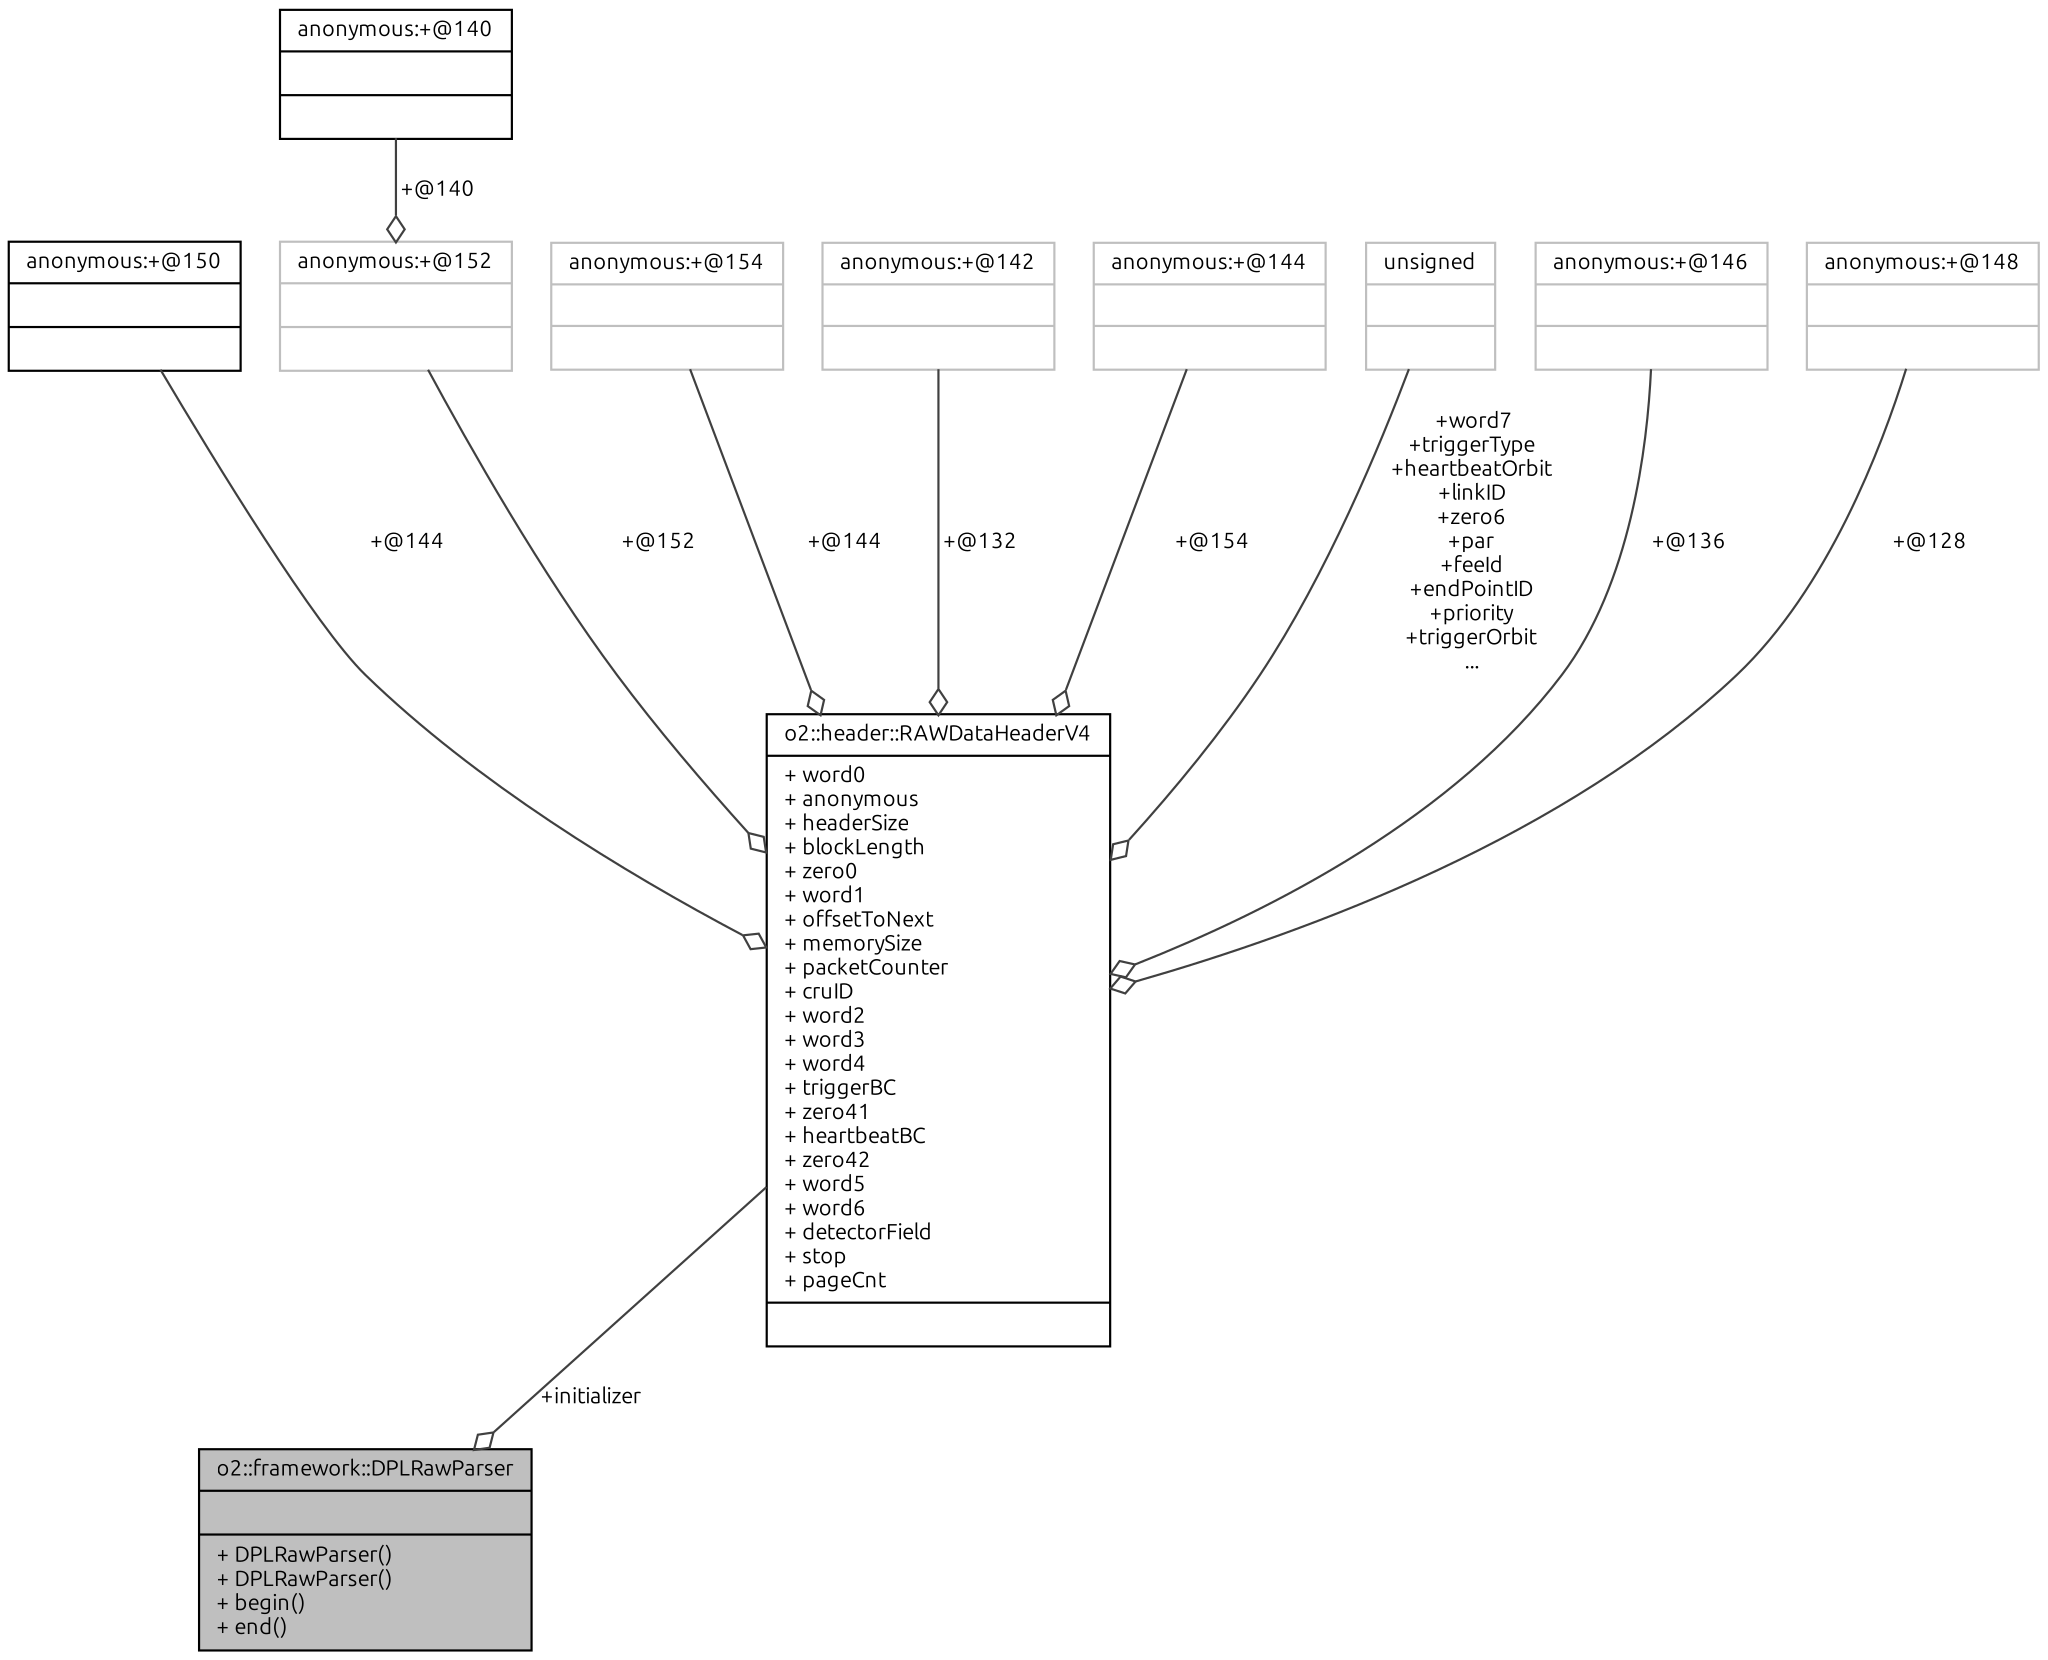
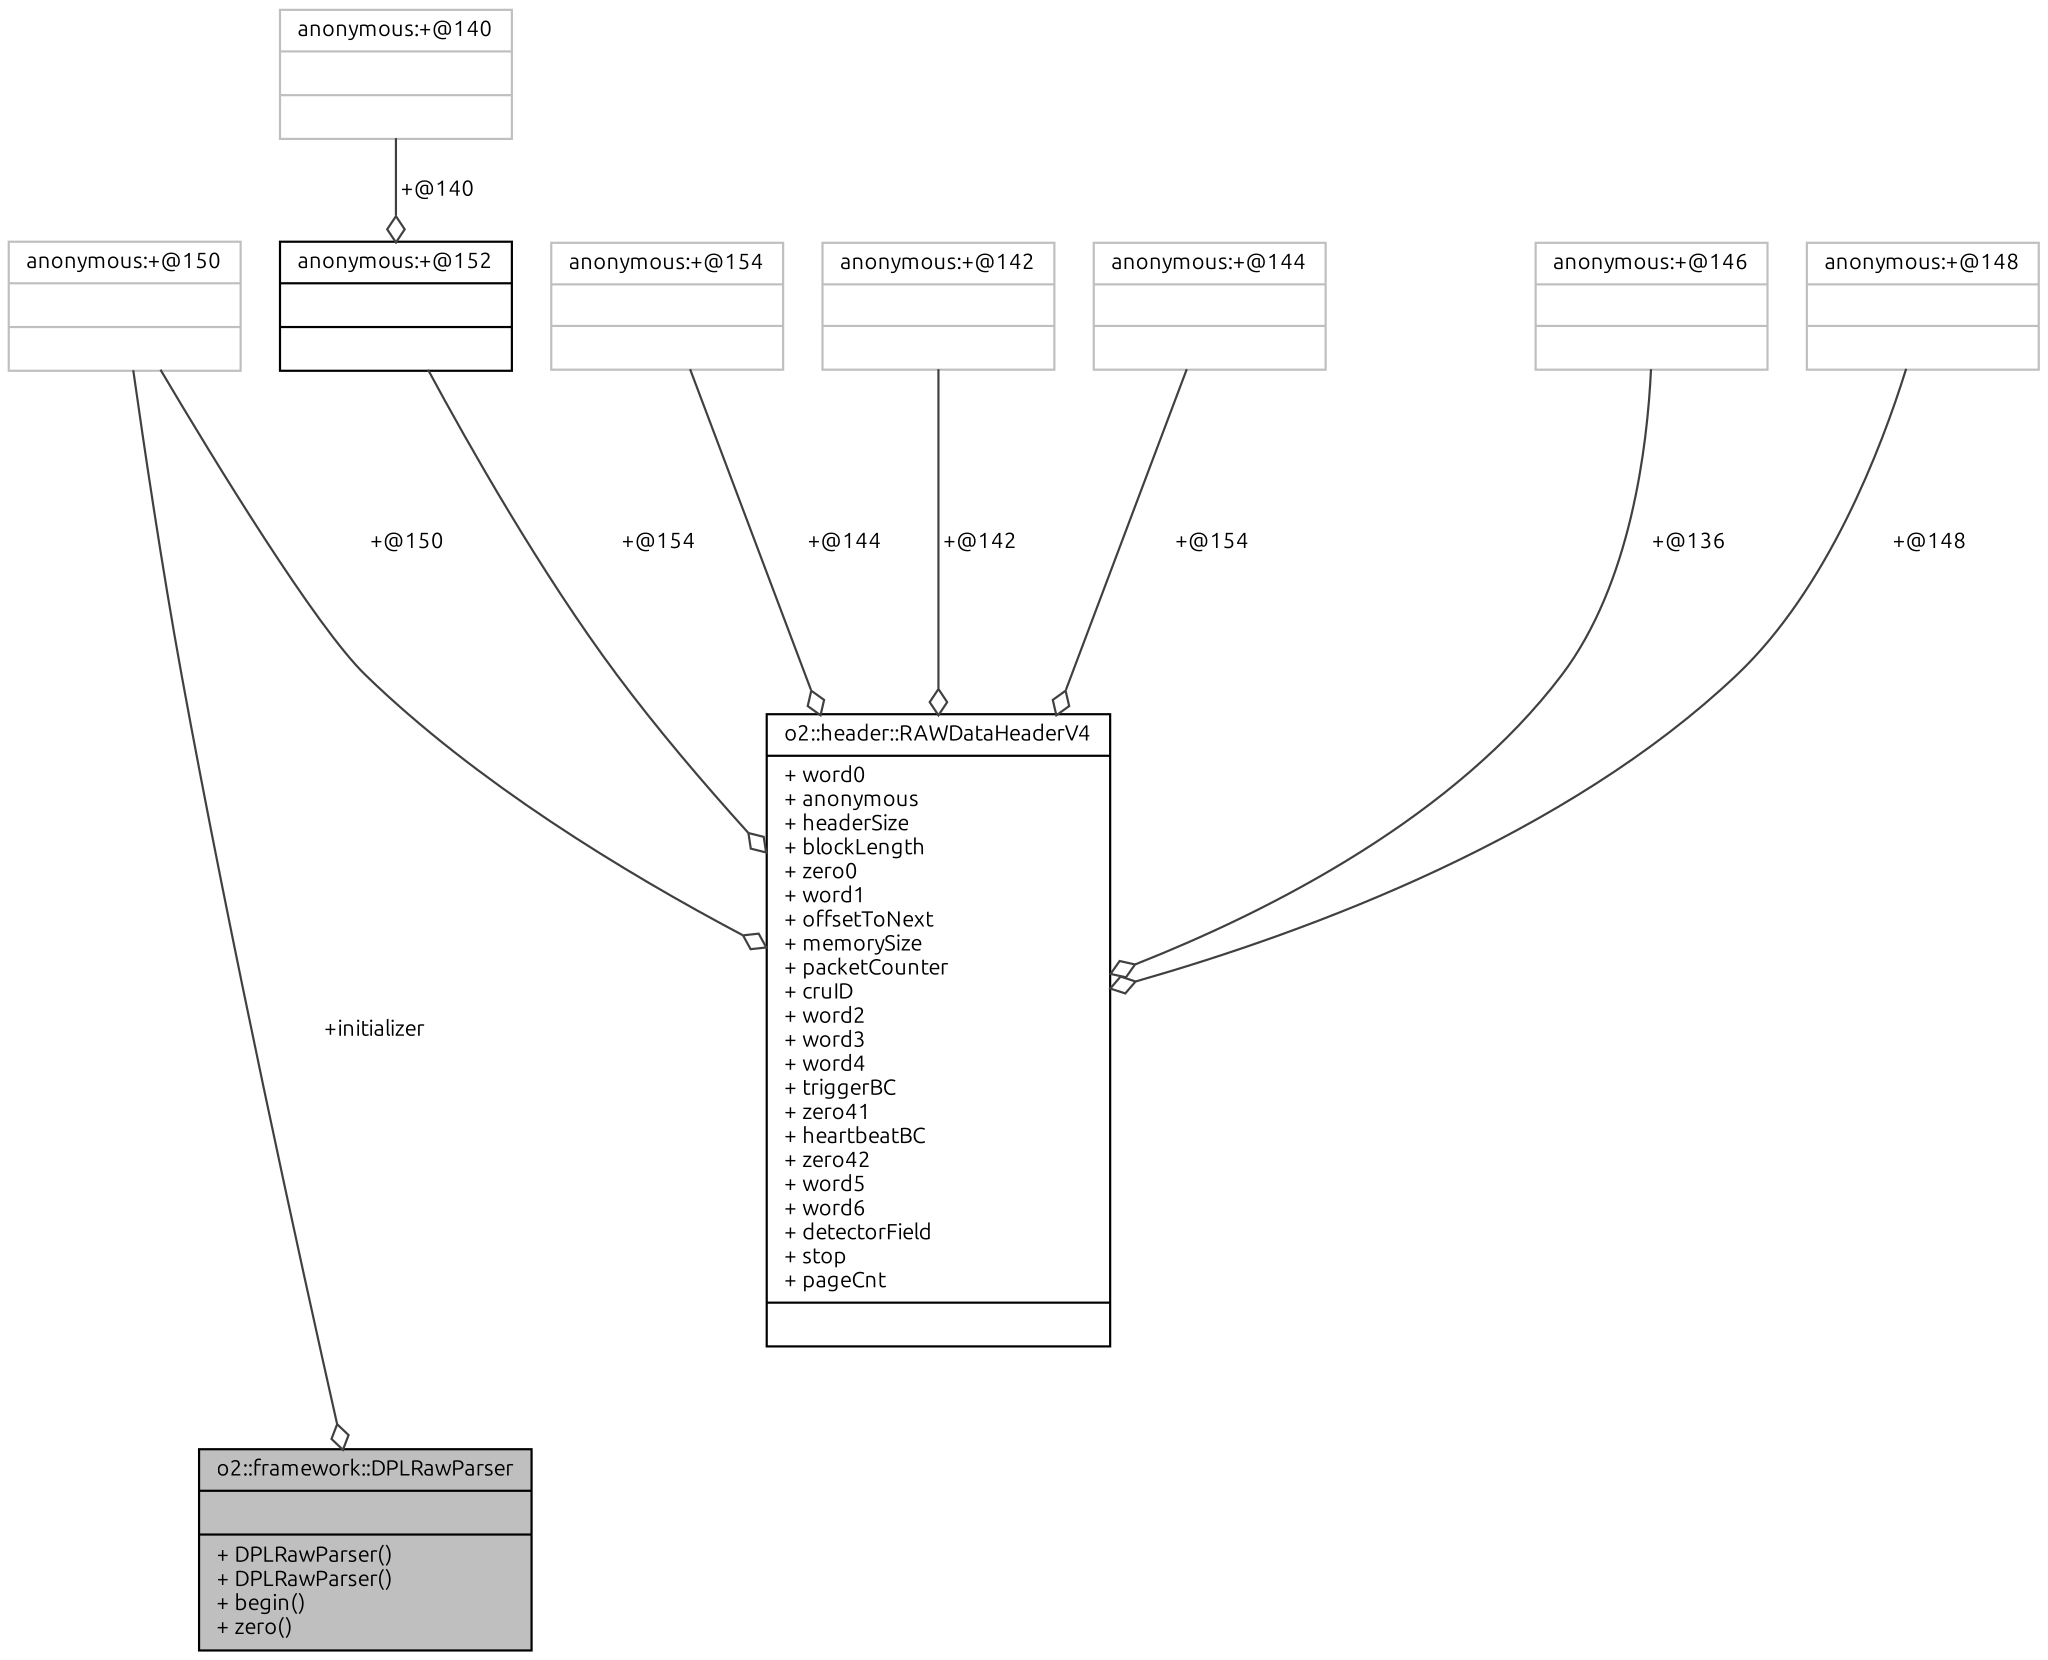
  digraph {
    fontname=Ubuntu
    node [color=grey75 fontname=Ubuntu fontsize=10 shape=record]
    edge [arrowhead=odiamond color=grey25 fontname=Ubuntu fontsize=10 labelfontname=Helvetica labelfontsize=10 style=solid]
-   n1 [color=black fillcolor=grey75 fontcolor=black height=0.2 label="{o2::framework::DPLRawParser\n||+ DPLRawParser()\l+ DPLRawParser()\l+ begin()\l+ end()\l}" style=filled width=0.4]
+   n1 [color=black fillcolor=grey75 fontcolor=black height=0.2 label="{o2::framework::DPLRawParser\n||+ DPLRawParser()\l+ DPLRawParser()\l+ begin()\l+ zero()\l}" style=filled width=0.4]
    n2 [color=black height=0.2 label="{o2::header::RAWDataHeaderV4\n|+ word0\l+ anonymous\l+ headerSize\l+ blockLength\l+ zero0\l+ word1\l+ offsetToNext\l+ memorySize\l+ packetCounter\l+ cruID\l+ word2\l+ word3\l+ word4\l+ triggerBC\l+ zero41\l+ heartbeatBC\l+ zero42\l+ word5\l+ word6\l+ detectorField\l+ stop\l+ pageCnt\l|}" width=0.4]
    n3 [height=0.2 label="{anonymous:+@148\n||}" width=0.4]
-   n4 [color=black height=0.2 label="{anonymous:+@140\n||}" width=0.4]
-   n5 [height=0.2 label="{anonymous:+@152\n||}" width=0.4]
-   n6 [color=black height=0.2 label="{anonymous:+@150\n||}" width=0.4]
+   n4 [height=0.2 label="{anonymous:+@140\n||}" width=0.4]
+   n5 [color=black height=0.2 label="{anonymous:+@152\n||}" width=0.4]
+   n6 [height=0.2 label="{anonymous:+@150\n||}" width=0.4]
    n7 [height=0.2 label="{anonymous:+@154\n||}" width=0.4]
    n8 [height=0.2 label="{anonymous:+@142\n||}" width=0.4]
    n9 [height=0.2 label="{anonymous:+@144\n||}" width=0.4]
-   n10 [height=0.2 label="{unsigned\n||}" width=0.4]
    n11 [height=0.2 label="{anonymous:+@146\n||}" width=0.4]
-   n2 -> n1 [label=" +initializer"]
-   n3 -> n2 [label=" +@128"]
+   n6 -> n1 [label=" +initializer"]
+   n3 -> n2 [label=" +@148"]
    n4 -> n5 [label=" +@140"]
-   n5 -> n2 [label=" +@152"]
-   n6 -> n2 [label=" +@144"]
+   n5 -> n2 [label=" +@154"]
+   n6 -> n2 [label=" +@150"]
    n7 -> n2 [label=" +@144"]
-   n8 -> n2 [label=" +@132"]
+   n8 -> n2 [label=" +@142"]
    n9 -> n2 [label=" +@154"]
-   n10 -> n2 [label=" +word7\n+triggerType\n+heartbeatOrbit\n+linkID\n+zero6\n+par\n+feeId\n+endPointID\n+priority\n+triggerOrbit\n..."]
    n11 -> n2 [label=" +@136"]
  }
